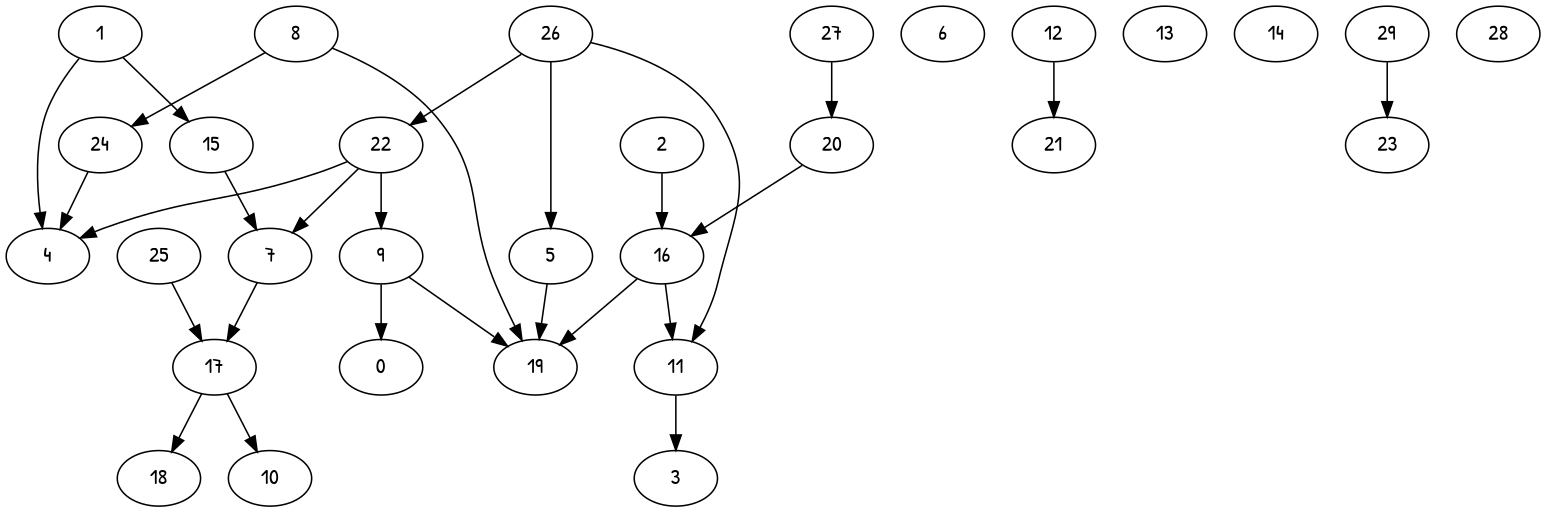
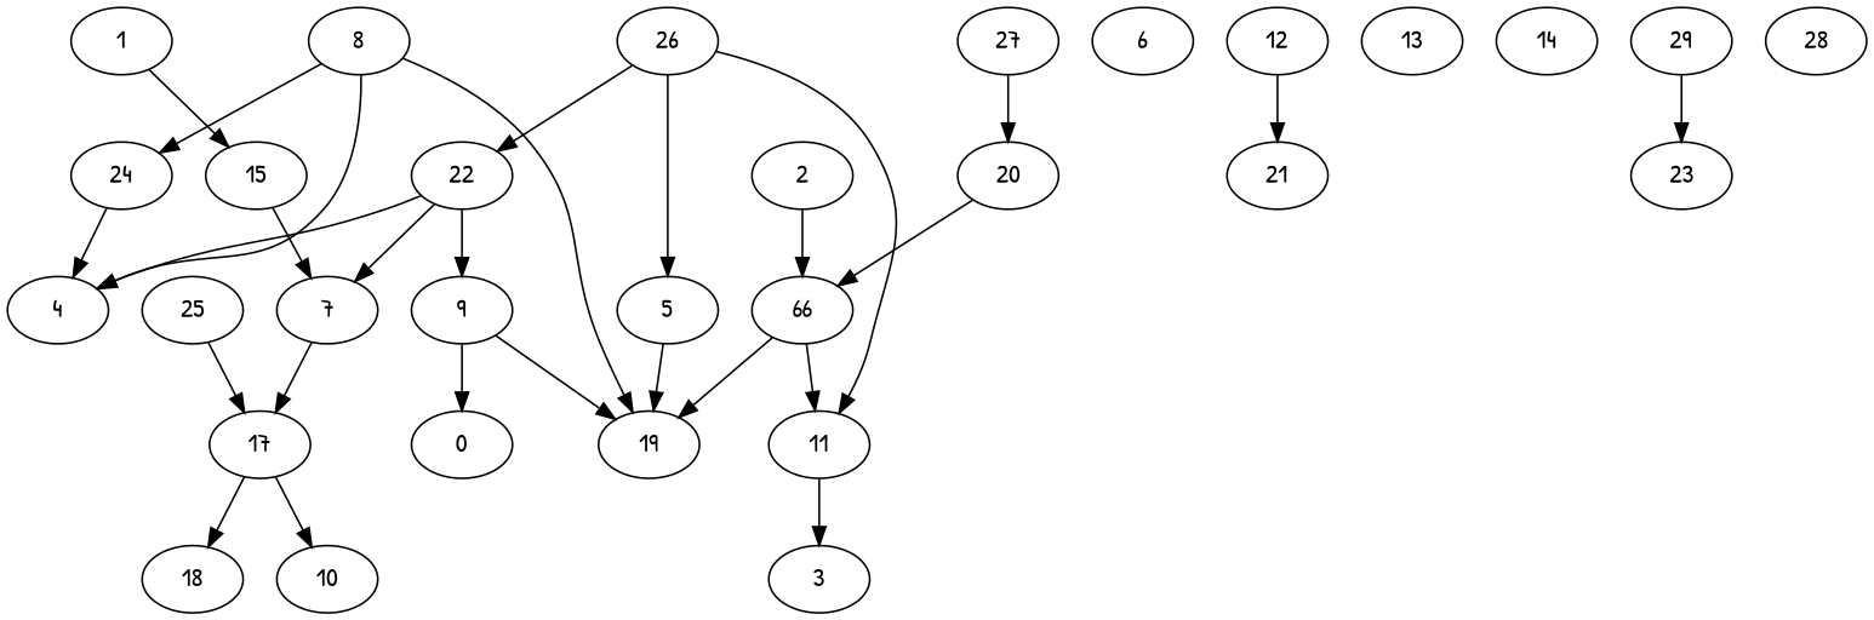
  digraph {
    fontname="Patrick Hand"
    node [fontname="Patrick Hand"]
    edge [fontname="Patrick Hand"]
    1
    4
    15
    7
    2
-   16
+   16 [label=66]
    19
    11
    5
    6
    17
    10
    18
    8
    24
    9
    0
    3
    12
    21
    13
    14
    20
    22
    25
    29
    23
    26
    27
    28
-   1 -> 4
+   8 -> 4
    1 -> 15
    15 -> 7
    7 -> 17
    2 -> 16
    16 -> 19
    16 -> 11
    11 -> 3
    5 -> 19
    17 -> 10
    17 -> 18
    8 -> 19
    8 -> 24
    24 -> 4
    9 -> 19
    9 -> 0
    12 -> 21
    20 -> 16
    22 -> 4
    22 -> 7
    22 -> 9
    25 -> 17
    29 -> 23
    26 -> 11
    26 -> 5
    26 -> 22
    27 -> 20
  }
